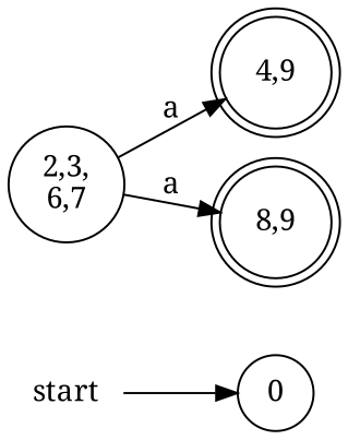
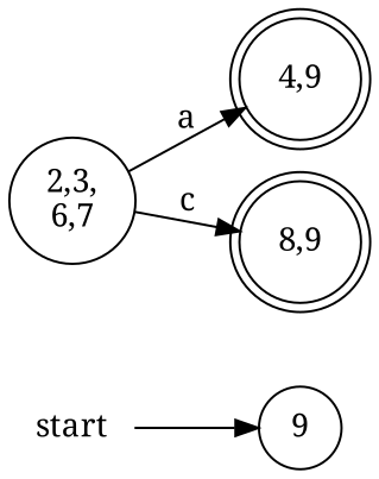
  digraph {
    fontname="Noto Serif"
    rankdir=LR
    node [fontname="Noto Serif" shape=circle]
    edge [fontname="Noto Serif"]
    start [shape=plaintext]
-   n2 [label=0]
+   n2 [label=9]
    n3 [label="2,3,\n6,7"]
    n4 [label="4,9" shape=doublecircle]
    n5 [label="8,9" shape=doublecircle]
    start -> n2
    n3 -> n4 [label=a]
-   n3 -> n5 [label=a]
+   n3 -> n5 [label=c]
  }
